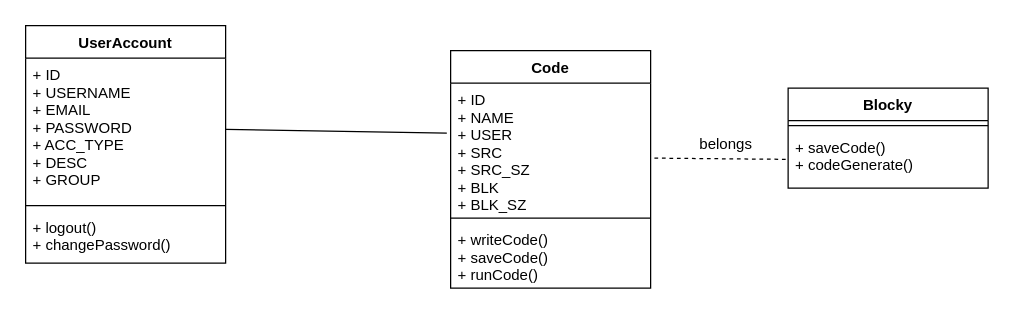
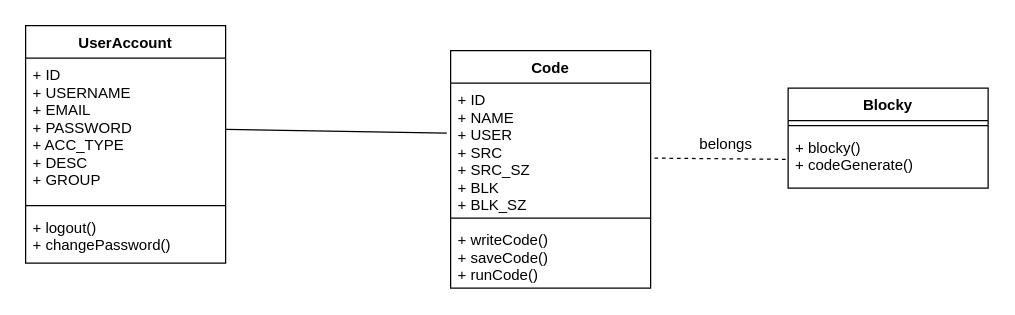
  <mxCell id="0" />
  <mxCell id="1" parent="0" />
  <mxCell id="2" value="UserAccount" style="swimlane;fontStyle=1;align=center;verticalAlign=top;childLayout=stackLayout;horizontal=1;startSize=26;horizontalStack=0;resizeParent=1;resizeParentMax=0;resizeLast=0;collapsible=1;marginBottom=0;" vertex="1" parent="1"><mxGeometry x="20" y="20" width="160" height="190" as="geometry" /></mxCell>
  <mxCell id="3" value="+ ID&#10;+ USERNAME&#10;+ EMAIL&#10;+ PASSWORD&#10;+ ACC_TYPE&#10;+ DESC&#10;+ GROUP" style="text;strokeColor=none;fillColor=none;align=left;verticalAlign=top;spacingLeft=4;spacingRight=4;overflow=hidden;rotatable=0;points=[[0,0.5],[1,0.5]];portConstraint=eastwest;" vertex="1" parent="2"><mxGeometry y="26" width="160" height="114" as="geometry" /></mxCell>
  <mxCell id="4" value="" style="line;strokeWidth=1;fillColor=none;align=left;verticalAlign=middle;spacingTop=-1;spacingLeft=3;spacingRight=3;rotatable=0;labelPosition=right;points=[];portConstraint=eastwest;" vertex="1" parent="2"><mxGeometry y="140" width="160" height="8" as="geometry" /></mxCell>
  <mxCell id="5" value="+ logout()&#10;+ changePassword()" style="text;strokeColor=none;fillColor=none;align=left;verticalAlign=top;spacingLeft=4;spacingRight=4;overflow=hidden;rotatable=0;points=[[0,0.5],[1,0.5]];portConstraint=eastwest;" vertex="1" parent="2"><mxGeometry y="148" width="160" height="42" as="geometry" /></mxCell>
  <mxCell id="6" value="" style="endArrow=none;html=1;exitX=1;exitY=0.5;exitDx=0;exitDy=0;entryX=-0.019;entryY=0.385;entryDx=0;entryDy=0;entryPerimeter=0;" edge="1" parent="1" source="3" target="10"><mxGeometry width="50" height="50" relative="1" as="geometry"><mxPoint x="370" y="280" as="sourcePoint" /><mxPoint x="420" y="230" as="targetPoint" /></mxGeometry></mxCell>
  <mxCell id="7" value="" style="endArrow=none;html=1;entryX=0;entryY=0.5;entryDx=0;entryDy=0;exitX=1.019;exitY=0.577;exitDx=0;exitDy=0;exitPerimeter=0;dashed=1;" edge="1" parent="1" source="10" target="15"><mxGeometry width="50" height="50" relative="1" as="geometry"><mxPoint x="370" y="280" as="sourcePoint" /><mxPoint x="420" y="230" as="targetPoint" /></mxGeometry></mxCell>
  <mxCell id="8" value="belongs" style="text;html=1;align=center;verticalAlign=middle;resizable=0;points=[];autosize=1;" vertex="1" parent="1"><mxGeometry x="550" y="105" width="60" height="20" as="geometry" /></mxCell>
  <mxCell id="9" value="Code" style="swimlane;fontStyle=1;align=center;verticalAlign=top;childLayout=stackLayout;horizontal=1;startSize=26;horizontalStack=0;resizeParent=1;resizeParentMax=0;resizeLast=0;collapsible=1;marginBottom=0;" vertex="1" parent="1"><mxGeometry x="360" y="40" width="160" height="190" as="geometry" /></mxCell>
  <mxCell id="10" value="+ ID&#10;+ NAME&#10;+ USER&#10;+ SRC&#10;+ SRC_SZ&#10;+ BLK&#10;+ BLK_SZ" style="text;strokeColor=none;fillColor=none;align=left;verticalAlign=top;spacingLeft=4;spacingRight=4;overflow=hidden;rotatable=0;points=[[0,0.5],[1,0.5]];portConstraint=eastwest;" vertex="1" parent="9"><mxGeometry y="26" width="160" height="104" as="geometry" /></mxCell>
  <mxCell id="11" value="" style="line;strokeWidth=1;fillColor=none;align=left;verticalAlign=middle;spacingTop=-1;spacingLeft=3;spacingRight=3;rotatable=0;labelPosition=right;points=[];portConstraint=eastwest;" vertex="1" parent="9"><mxGeometry y="130" width="160" height="8" as="geometry" /></mxCell>
  <mxCell id="12" value="+ writeCode()&#10;+ saveCode()&#10;+ runCode()" style="text;strokeColor=none;fillColor=none;align=left;verticalAlign=top;spacingLeft=4;spacingRight=4;overflow=hidden;rotatable=0;points=[[0,0.5],[1,0.5]];portConstraint=eastwest;" vertex="1" parent="9"><mxGeometry y="138" width="160" height="52" as="geometry" /></mxCell>
  <mxCell id="13" value="Blocky" style="swimlane;fontStyle=1;align=center;verticalAlign=top;childLayout=stackLayout;horizontal=1;startSize=26;horizontalStack=0;resizeParent=1;resizeParentMax=0;resizeLast=0;collapsible=1;marginBottom=0;" vertex="1" parent="1"><mxGeometry x="630" y="70" width="160" height="80" as="geometry" /></mxCell>
  <mxCell id="14" value="" style="line;strokeWidth=1;fillColor=none;align=left;verticalAlign=middle;spacingTop=-1;spacingLeft=3;spacingRight=3;rotatable=0;labelPosition=right;points=[];portConstraint=eastwest;" vertex="1" parent="13"><mxGeometry y="26" width="160" height="8" as="geometry" /></mxCell>
- <mxCell id="15" value="+ saveCode()&#10;+ codeGenerate()" style="text;strokeColor=none;fillColor=none;align=left;verticalAlign=top;spacingLeft=4;spacingRight=4;overflow=hidden;rotatable=0;points=[[0,0.5],[1,0.5]];portConstraint=eastwest;" vertex="1" parent="13"><mxGeometry y="34" width="160" height="46" as="geometry" /></mxCell>
+ <mxCell id="15" value="+ blocky()&#10;+ codeGenerate()" style="text;strokeColor=none;fillColor=none;align=left;verticalAlign=top;spacingLeft=4;spacingRight=4;overflow=hidden;rotatable=0;points=[[0,0.5],[1,0.5]];portConstraint=eastwest;" vertex="1" parent="13"><mxGeometry y="34" width="160" height="46" as="geometry" /></mxCell>
